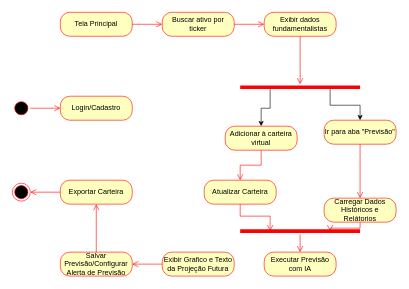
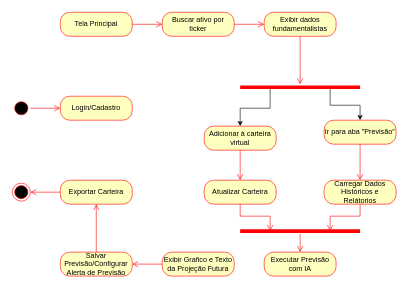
  <mxCell id="0" />
  <mxCell id="1" parent="0" />
  <mxCell id="2" value="" style="ellipse;html=1;shape=startState;fillColor=#000000;strokeColor=#ff0000;" vertex="1" parent="1"><mxGeometry x="20" y="165" width="30" height="30" as="geometry" /></mxCell>
  <mxCell id="3" value="" style="edgeStyle=orthogonalEdgeStyle;html=1;verticalAlign=bottom;endArrow=open;endSize=8;strokeColor=#ff0000;rounded=0;entryX=0;entryY=0.5;entryDx=0;entryDy=0;exitX=1;exitY=0.5;exitDx=0;exitDy=0;" edge="1" source="2" parent="1" target="4"><mxGeometry relative="1" as="geometry"><mxPoint x="90" y="265" as="targetPoint" /><mxPoint x="-70" y="240" as="sourcePoint" /></mxGeometry></mxCell>
  <mxCell id="4" value="Login/Cadastro" style="rounded=1;whiteSpace=wrap;html=1;arcSize=40;fontColor=#000000;fillColor=#ffffc0;strokeColor=#ff0000;" vertex="1" parent="1"><mxGeometry x="100" y="160" width="120" height="40" as="geometry" /></mxCell>
  <mxCell id="5" value="Tela Principal" style="rounded=1;whiteSpace=wrap;html=1;arcSize=40;fontColor=#000000;fillColor=#ffffc0;strokeColor=#ff0000;" vertex="1" parent="1"><mxGeometry x="100" y="20" width="120" height="40" as="geometry" /></mxCell>
  <mxCell id="6" value="" style="edgeStyle=orthogonalEdgeStyle;html=1;verticalAlign=bottom;endArrow=open;endSize=8;strokeColor=#ff0000;rounded=0;entryX=0;entryY=0.5;entryDx=0;entryDy=0;" edge="1" source="5" parent="1" target="7"><mxGeometry relative="1" as="geometry"><mxPoint x="370" y="370" as="targetPoint" /></mxGeometry></mxCell>
  <mxCell id="7" value="Buscar ativo por ticker" style="rounded=1;whiteSpace=wrap;html=1;arcSize=40;fontColor=#000000;fillColor=#ffffc0;strokeColor=#ff0000;" vertex="1" parent="1"><mxGeometry x="270" y="20" width="120" height="40" as="geometry" /></mxCell>
  <mxCell id="8" value="" style="edgeStyle=orthogonalEdgeStyle;html=1;verticalAlign=bottom;endArrow=open;endSize=8;strokeColor=#ff0000;rounded=0;entryX=0;entryY=0.5;entryDx=0;entryDy=0;" edge="1" source="7" parent="1" target="9"><mxGeometry relative="1" as="geometry"><mxPoint x="490" y="210" as="targetPoint" /></mxGeometry></mxCell>
  <mxCell id="9" value="&lt;div&gt;Exibir dados fundamentalistas&lt;/div&gt;" style="rounded=1;whiteSpace=wrap;html=1;arcSize=40;fontColor=#000000;fillColor=#ffffc0;strokeColor=#ff0000;" vertex="1" parent="1"><mxGeometry x="440" y="20" width="120" height="40" as="geometry" /></mxCell>
  <mxCell id="10" value="" style="edgeStyle=orthogonalEdgeStyle;html=1;verticalAlign=bottom;endArrow=open;endSize=8;strokeColor=#ff0000;rounded=0;" edge="1" source="9" parent="1" target="13"><mxGeometry relative="1" as="geometry"><mxPoint x="600" y="200" as="targetPoint" /></mxGeometry></mxCell>
  <mxCell id="11" style="edgeStyle=orthogonalEdgeStyle;rounded=0;orthogonalLoop=1;jettySize=auto;html=1;exitX=0.75;exitY=0.5;exitDx=0;exitDy=0;exitPerimeter=0;entryX=0.5;entryY=0;entryDx=0;entryDy=0;" edge="1" parent="1" source="13" target="16"><mxGeometry relative="1" as="geometry"><mxPoint x="540" y="220" as="targetPoint" /></mxGeometry></mxCell>
  <mxCell id="12" style="edgeStyle=orthogonalEdgeStyle;rounded=0;orthogonalLoop=1;jettySize=auto;html=1;exitX=0.25;exitY=0.5;exitDx=0;exitDy=0;exitPerimeter=0;entryX=0.5;entryY=0;entryDx=0;entryDy=0;" edge="1" parent="1" source="13" target="14"><mxGeometry relative="1" as="geometry"><mxPoint x="450" y="190" as="targetPoint" /></mxGeometry></mxCell>
  <mxCell id="13" value="" style="shape=line;html=1;strokeWidth=6;strokeColor=#ff0000;" vertex="1" parent="1"><mxGeometry x="400" y="140" width="200" height="10" as="geometry" /></mxCell>
- <mxCell id="14" value="Adicionar à carteira virtual" style="rounded=1;whiteSpace=wrap;html=1;arcSize=40;fontColor=#000000;fillColor=#ffffc0;strokeColor=#ff0000;" vertex="1" parent="1"><mxGeometry x="375" y="210" width="120" height="40" as="geometry" /></mxCell>
+ <mxCell id="14" value="Adicionar à carteira virtual" style="rounded=1;whiteSpace=wrap;html=1;arcSize=40;fontColor=#000000;fillColor=#ffffc0;strokeColor=#ff0000;" vertex="1" parent="1"><mxGeometry x="340" y="210" width="120" height="40" as="geometry" /></mxCell>
  <mxCell id="15" value="" style="edgeStyle=orthogonalEdgeStyle;html=1;verticalAlign=bottom;endArrow=open;endSize=8;strokeColor=#ff0000;rounded=0;entryX=0.5;entryY=0;entryDx=0;entryDy=0;" edge="1" source="14" parent="1" target="18"><mxGeometry relative="1" as="geometry"><mxPoint x="450" y="310" as="targetPoint" /></mxGeometry></mxCell>
  <mxCell id="16" value="Ir para aba &quot;Previsão&quot;" style="rounded=1;whiteSpace=wrap;html=1;arcSize=40;fontColor=#000000;fillColor=#ffffc0;strokeColor=#ff0000;" vertex="1" parent="1"><mxGeometry x="540" y="200" width="120" height="40" as="geometry" /></mxCell>
  <mxCell id="17" value="" style="edgeStyle=orthogonalEdgeStyle;html=1;verticalAlign=bottom;endArrow=open;endSize=8;strokeColor=#ff0000;rounded=0;entryX=0.5;entryY=0;entryDx=0;entryDy=0;" edge="1" source="16" parent="1" target="20"><mxGeometry relative="1" as="geometry"><mxPoint x="570" y="330" as="targetPoint" /></mxGeometry></mxCell>
  <mxCell id="18" value="Atualizar Carteira" style="rounded=1;whiteSpace=wrap;html=1;arcSize=40;fontColor=#000000;fillColor=#ffffc0;strokeColor=#ff0000;" vertex="1" parent="1"><mxGeometry x="340" y="300" width="120" height="40" as="geometry" /></mxCell>
  <mxCell id="19" value="" style="edgeStyle=orthogonalEdgeStyle;html=1;verticalAlign=bottom;endArrow=open;endSize=8;strokeColor=#ff0000;rounded=0;entryX=0.25;entryY=0.5;entryDx=0;entryDy=0;entryPerimeter=0;" edge="1" source="18" parent="1" target="22"><mxGeometry relative="1" as="geometry"><mxPoint x="400" y="430" as="targetPoint" /></mxGeometry></mxCell>
- <mxCell id="20" value="Carregar Dados Históricos e Relátorios" style="rounded=1;whiteSpace=wrap;html=1;arcSize=40;fontColor=#000000;fillColor=#ffffc0;strokeColor=#ff0000;" vertex="1" parent="1"><mxGeometry x="540" y="330" width="120" height="40" as="geometry" /></mxCell>
+ <mxCell id="20" value="Carregar Dados Históricos e Relátorios" style="rounded=1;whiteSpace=wrap;html=1;arcSize=40;fontColor=#000000;fillColor=#ffffc0;strokeColor=#ff0000;" vertex="1" parent="1"><mxGeometry x="540" y="300" width="120" height="40" as="geometry" /></mxCell>
  <mxCell id="21" value="" style="edgeStyle=orthogonalEdgeStyle;html=1;verticalAlign=bottom;endArrow=open;endSize=8;strokeColor=#ff0000;rounded=0;entryX=0.75;entryY=0.5;entryDx=0;entryDy=0;entryPerimeter=0;" edge="1" source="20" parent="1" target="22"><mxGeometry relative="1" as="geometry"><mxPoint x="590" y="460" as="targetPoint" /></mxGeometry></mxCell>
  <mxCell id="22" value="" style="shape=line;html=1;strokeWidth=6;strokeColor=#ff0000;" vertex="1" parent="1"><mxGeometry x="400" y="380" width="200" height="10" as="geometry" /></mxCell>
  <mxCell id="23" value="" style="edgeStyle=orthogonalEdgeStyle;html=1;verticalAlign=bottom;endArrow=open;endSize=8;strokeColor=#ff0000;rounded=0;" edge="1" source="22" parent="1" target="24"><mxGeometry relative="1" as="geometry"><mxPoint x="510" y="460" as="targetPoint" /></mxGeometry></mxCell>
  <mxCell id="24" value="Executar Previsão com IA" style="rounded=1;whiteSpace=wrap;html=1;arcSize=40;fontColor=#000000;fillColor=#ffffc0;strokeColor=#ff0000;" vertex="1" parent="1"><mxGeometry x="440" y="420" width="120" height="40" as="geometry" /></mxCell>
  <mxCell id="25" value="Exibir Grafico e Texto da Projeção Futura" style="rounded=1;whiteSpace=wrap;html=1;arcSize=40;fontColor=#000000;fillColor=#ffffc0;strokeColor=#ff0000;" vertex="1" parent="1"><mxGeometry x="270" y="420" width="120" height="40" as="geometry" /></mxCell>
  <mxCell id="26" value="" style="edgeStyle=orthogonalEdgeStyle;html=1;verticalAlign=bottom;endArrow=open;endSize=8;strokeColor=#ff0000;rounded=0;entryX=1;entryY=0.5;entryDx=0;entryDy=0;" edge="1" source="25" parent="1" target="27"><mxGeometry relative="1" as="geometry"><mxPoint x="310" y="580" as="targetPoint" /></mxGeometry></mxCell>
  <mxCell id="27" value="Salvar Previsão/Configurar Alerta de Previsão" style="rounded=1;whiteSpace=wrap;html=1;arcSize=40;fontColor=#000000;fillColor=#ffffc0;strokeColor=#ff0000;" vertex="1" parent="1"><mxGeometry x="100" y="420" width="120" height="40" as="geometry" /></mxCell>
  <mxCell id="28" value="" style="edgeStyle=orthogonalEdgeStyle;html=1;verticalAlign=bottom;endArrow=open;endSize=8;strokeColor=#ff0000;rounded=0;entryX=0.5;entryY=1;entryDx=0;entryDy=0;" edge="1" source="27" parent="1" target="29"><mxGeometry relative="1" as="geometry"><mxPoint x="150" y="520" as="targetPoint" /></mxGeometry></mxCell>
  <mxCell id="29" value="Exportar Carteira" style="rounded=1;whiteSpace=wrap;html=1;arcSize=40;fontColor=#000000;fillColor=#ffffc0;strokeColor=#ff0000;" vertex="1" parent="1"><mxGeometry x="100" y="300" width="120" height="40" as="geometry" /></mxCell>
  <mxCell id="30" value="" style="edgeStyle=orthogonalEdgeStyle;html=1;verticalAlign=bottom;endArrow=open;endSize=8;strokeColor=#ff0000;rounded=0;entryX=1;entryY=0.5;entryDx=0;entryDy=0;" edge="1" source="29" parent="1" target="31"><mxGeometry relative="1" as="geometry"><mxPoint x="20" y="520" as="targetPoint" /></mxGeometry></mxCell>
  <mxCell id="31" value="" style="ellipse;html=1;shape=endState;fillColor=#000000;strokeColor=#ff0000;" vertex="1" parent="1"><mxGeometry x="20" y="305" width="30" height="30" as="geometry" /></mxCell>
